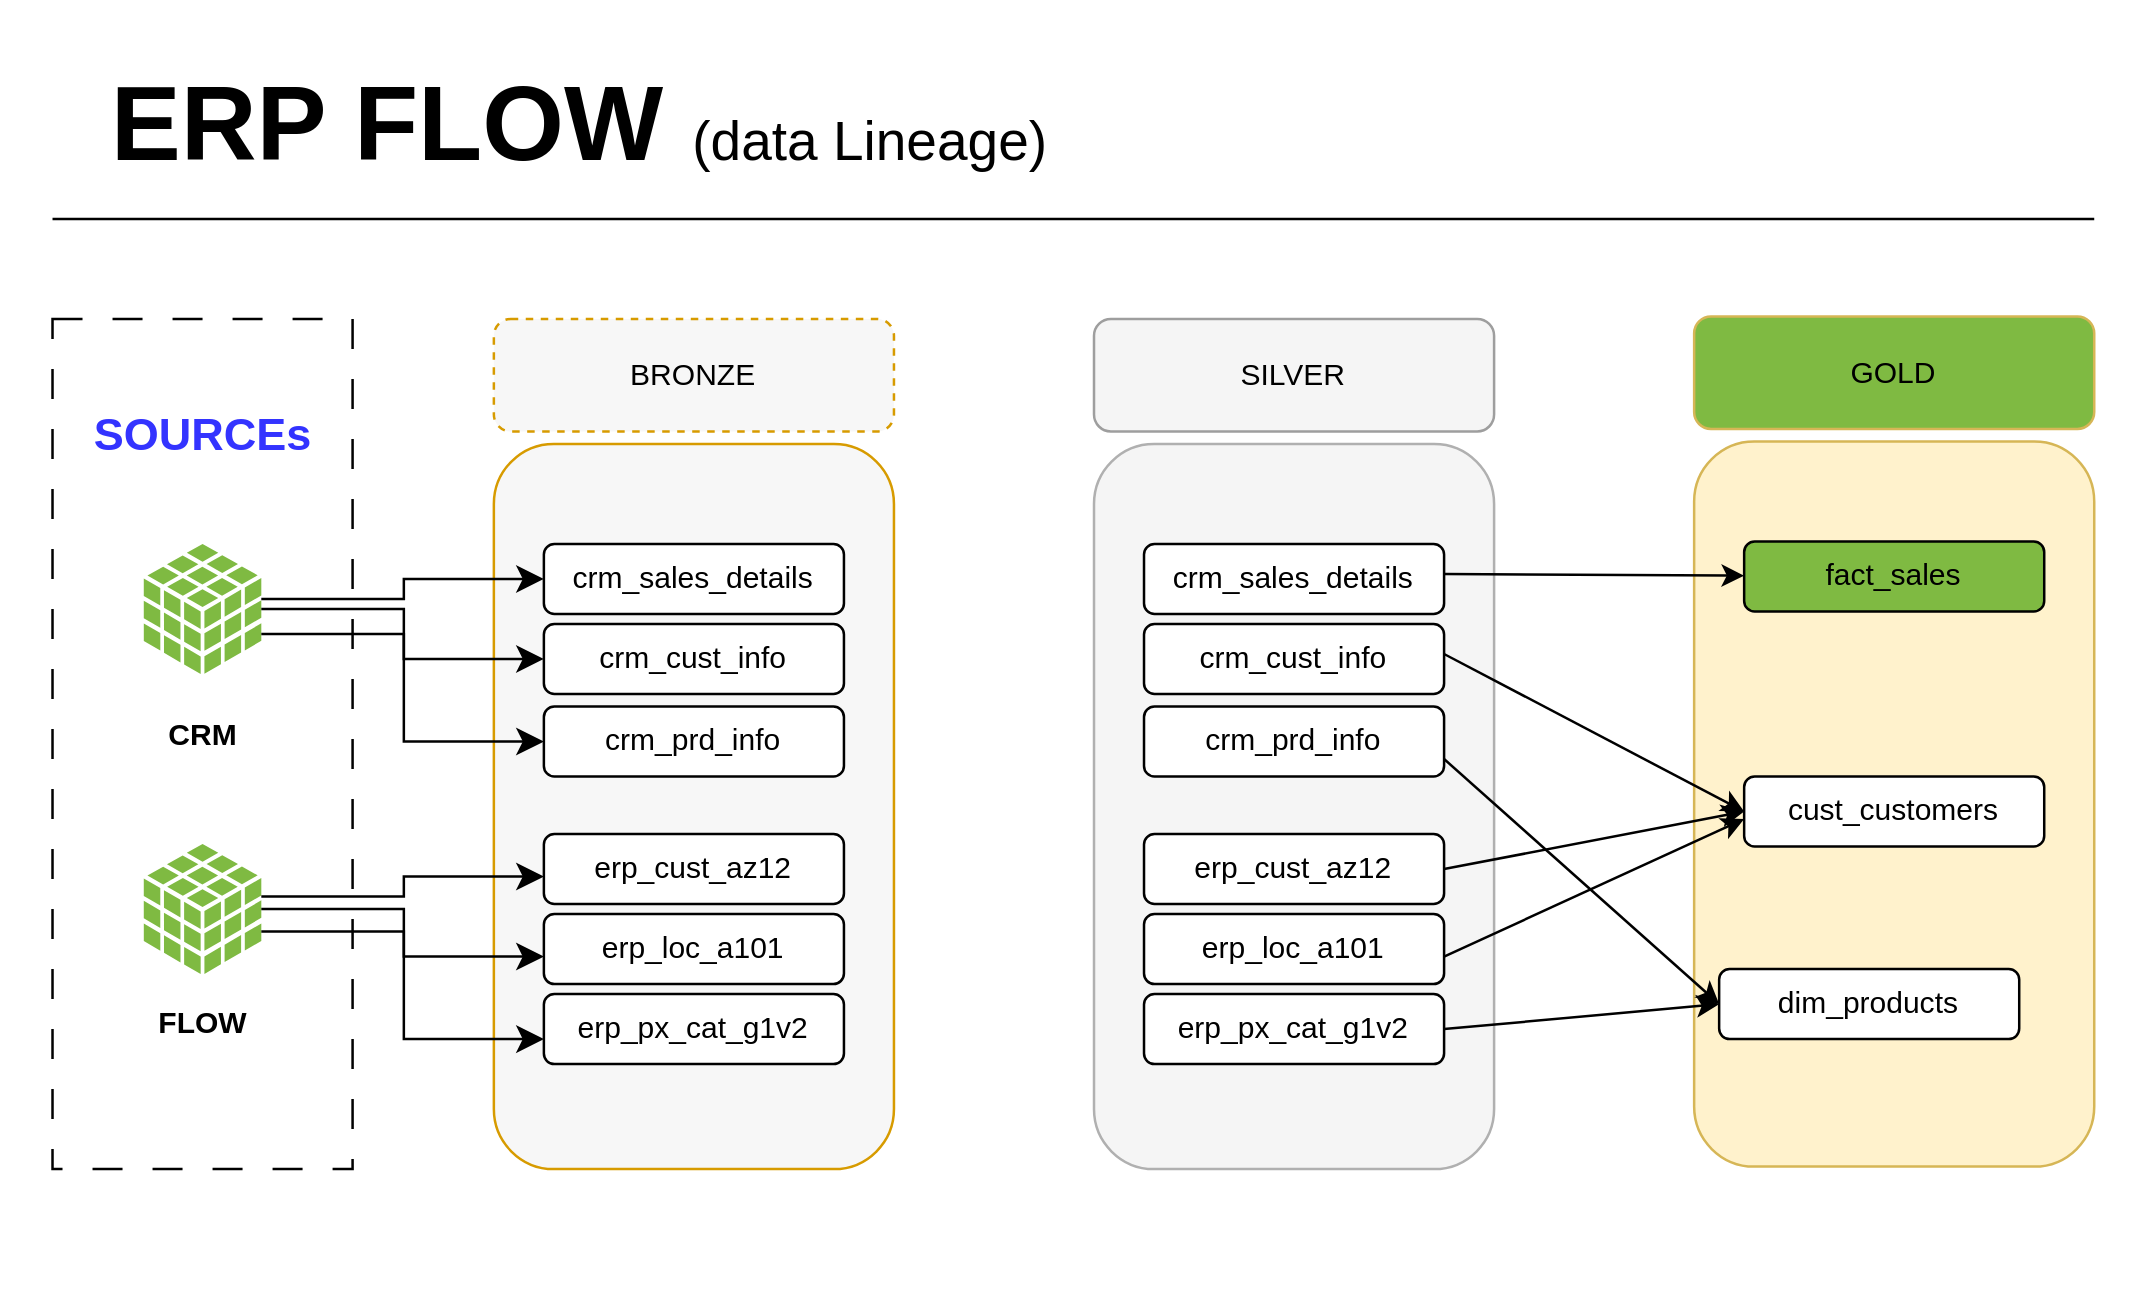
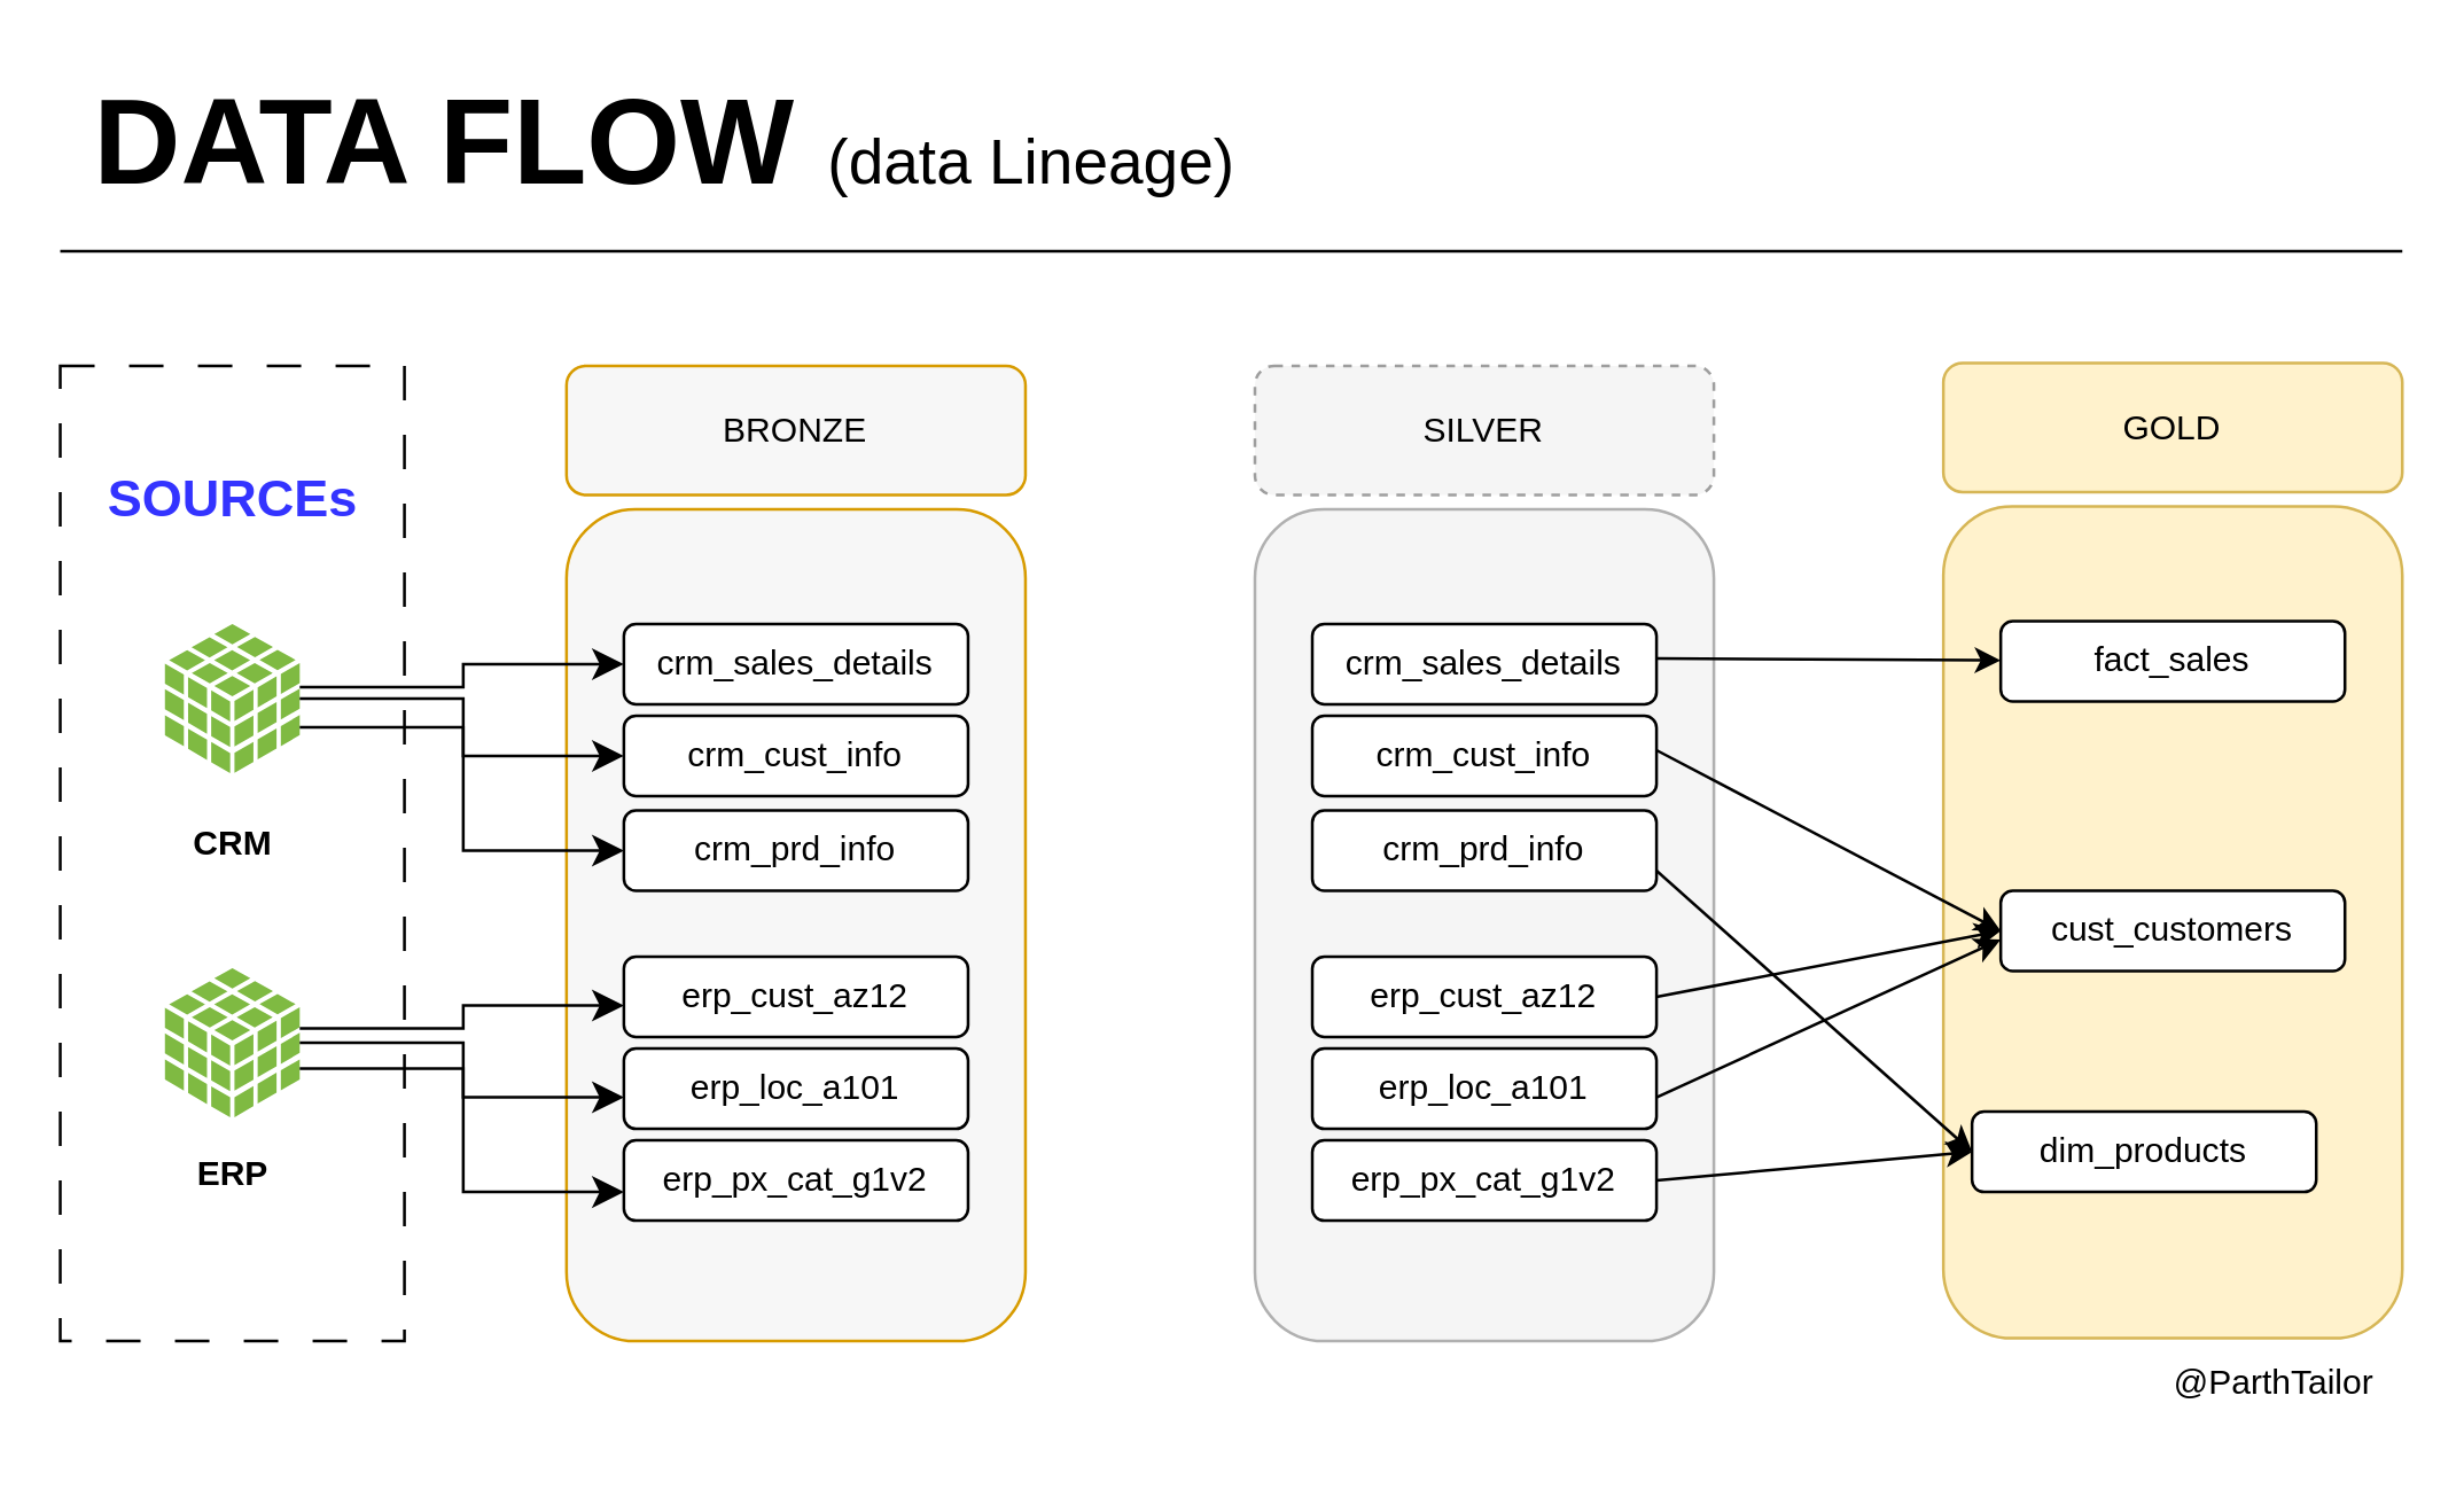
  <mxCell id="0" />
  <mxCell id="1" parent="0" />
- <mxCell id="2" value="&lt;b&gt;&lt;font style=&quot;font-size: 18px; color: rgb(51, 51, 255);&quot;&gt;SOURCEs&lt;/font&gt;&lt;/b&gt;&lt;div&gt;&lt;br&gt;&lt;/div&gt;&lt;div&gt;&lt;br&gt;&lt;/div&gt;&lt;div&gt;&lt;br&gt;&lt;/div&gt;&lt;div&gt;&lt;br&gt;&lt;/div&gt;&lt;div&gt;&lt;br&gt;&lt;/div&gt;&lt;div&gt;&lt;br&gt;&lt;/div&gt;&lt;div&gt;&lt;br&gt;&lt;/div&gt;&lt;div&gt;&lt;b&gt;CRM&lt;/b&gt;&lt;/div&gt;&lt;div&gt;&lt;br&gt;&lt;/div&gt;&lt;div&gt;&lt;br&gt;&lt;/div&gt;&lt;div&gt;&lt;br&gt;&lt;/div&gt;&lt;div&gt;&lt;br&gt;&lt;/div&gt;&lt;div&gt;&lt;br&gt;&lt;/div&gt;&lt;div&gt;&lt;br&gt;&lt;/div&gt;&lt;div&gt;&lt;br&gt;&lt;/div&gt;&lt;div&gt;&lt;b&gt;FLOW&lt;/b&gt;&lt;/div&gt;&lt;div&gt;&lt;br&gt;&lt;/div&gt;" style="rounded=0;whiteSpace=wrap;html=1;dashed=1;dashPattern=12 12;" vertex="1" parent="1"><mxGeometry x="20.5" y="127" width="120" height="340" as="geometry" /></mxCell>
+ <mxCell id="2" value="&lt;b&gt;&lt;font style=&quot;font-size: 18px; color: rgb(51, 51, 255);&quot;&gt;SOURCEs&lt;/font&gt;&lt;/b&gt;&lt;div&gt;&lt;br&gt;&lt;/div&gt;&lt;div&gt;&lt;br&gt;&lt;/div&gt;&lt;div&gt;&lt;br&gt;&lt;/div&gt;&lt;div&gt;&lt;br&gt;&lt;/div&gt;&lt;div&gt;&lt;br&gt;&lt;/div&gt;&lt;div&gt;&lt;br&gt;&lt;/div&gt;&lt;div&gt;&lt;br&gt;&lt;/div&gt;&lt;div&gt;&lt;b&gt;CRM&lt;/b&gt;&lt;/div&gt;&lt;div&gt;&lt;br&gt;&lt;/div&gt;&lt;div&gt;&lt;br&gt;&lt;/div&gt;&lt;div&gt;&lt;br&gt;&lt;/div&gt;&lt;div&gt;&lt;br&gt;&lt;/div&gt;&lt;div&gt;&lt;br&gt;&lt;/div&gt;&lt;div&gt;&lt;br&gt;&lt;/div&gt;&lt;div&gt;&lt;br&gt;&lt;/div&gt;&lt;div&gt;&lt;b&gt;ERP&lt;/b&gt;&lt;/div&gt;&lt;div&gt;&lt;br&gt;&lt;/div&gt;" style="rounded=0;whiteSpace=wrap;html=1;dashed=1;dashPattern=12 12;" vertex="1" parent="1"><mxGeometry x="20.5" y="127" width="120" height="340" as="geometry" /></mxCell>
  <mxCell id="3" value="" style="sketch=0;shadow=0;dashed=0;html=1;strokeColor=none;labelPosition=center;verticalLabelPosition=bottom;verticalAlign=top;outlineConnect=0;align=center;shape=mxgraph.office.databases.database_cube;fillColor=#7FBA42;" vertex="1" parent="1"><mxGeometry x="57" y="337" width="47" height="52" as="geometry" /></mxCell>
  <mxCell id="4" value="" style="sketch=0;shadow=0;dashed=0;html=1;strokeColor=none;labelPosition=center;verticalLabelPosition=bottom;verticalAlign=top;outlineConnect=0;align=center;shape=mxgraph.office.databases.database_cube;fillColor=#7FBA42;" vertex="1" parent="1"><mxGeometry x="57" y="217" width="47" height="52" as="geometry" /></mxCell>
  <mxCell id="5" value="" style="rounded=1;whiteSpace=wrap;html=1;fillColor=light-dark(#f7f7f7, #36210a);strokeColor=#d79b00;" vertex="1" parent="1"><mxGeometry x="197" y="177" width="160" height="290" as="geometry" /></mxCell>
- <mxCell id="6" value="BRONZE" style="rounded=1;whiteSpace=wrap;html=1;fillColor=light-dark(#f7f7f7, #36210a);strokeColor=#d79b00;dashed=1;" vertex="1" parent="1"><mxGeometry x="197" y="127" width="160" height="45" as="geometry" /></mxCell>
+ <mxCell id="6" value="BRONZE" style="rounded=1;whiteSpace=wrap;html=1;fillColor=light-dark(#f7f7f7, #36210a);strokeColor=#d79b00;" vertex="1" parent="1"><mxGeometry x="197" y="127" width="160" height="45" as="geometry" /></mxCell>
  <mxCell id="7" value="crm_sales_details" style="rounded=1;whiteSpace=wrap;html=1;" vertex="1" parent="1"><mxGeometry x="217" y="217" width="120" height="28" as="geometry" /></mxCell>
  <mxCell id="8" value="crm_cust_info" style="rounded=1;whiteSpace=wrap;html=1;" vertex="1" parent="1"><mxGeometry x="217" y="249" width="120" height="28" as="geometry" /></mxCell>
  <mxCell id="9" value="erp_px_cat_g1v2" style="rounded=1;whiteSpace=wrap;html=1;" vertex="1" parent="1"><mxGeometry x="217" y="397" width="120" height="28" as="geometry" /></mxCell>
  <mxCell id="10" value="erp_cust_az12" style="rounded=1;whiteSpace=wrap;html=1;" vertex="1" parent="1"><mxGeometry x="217" y="333" width="120" height="28" as="geometry" /></mxCell>
  <mxCell id="11" value="erp_loc_a101" style="rounded=1;whiteSpace=wrap;html=1;" vertex="1" parent="1"><mxGeometry x="217" y="365" width="120" height="28" as="geometry" /></mxCell>
  <mxCell id="12" value="crm_prd_info" style="rounded=1;whiteSpace=wrap;html=1;" vertex="1" parent="1"><mxGeometry x="217" y="282" width="120" height="28" as="geometry" /></mxCell>
  <mxCell id="13" value="" style="rounded=1;whiteSpace=wrap;html=1;fillColor=#fff2cc;strokeColor=#d6b656;" vertex="1" parent="1"><mxGeometry x="677" y="176" width="160" height="290" as="geometry" /></mxCell>
- <mxCell id="14" value="GOLD" style="rounded=1;whiteSpace=wrap;html=1;fillColor=#7fba42;strokeColor=#d6b656;" vertex="1" parent="1"><mxGeometry x="677" y="126" width="160" height="45" as="geometry" /></mxCell>
- <mxCell id="15" value="fact_sales" style="rounded=1;whiteSpace=wrap;html=1;fillColor=#7fba42;" vertex="1" parent="1"><mxGeometry x="697" y="216" width="120" height="28" as="geometry" /></mxCell>
+ <mxCell id="14" value="GOLD" style="rounded=1;whiteSpace=wrap;html=1;fillColor=#fff2cc;strokeColor=#d6b656;" vertex="1" parent="1"><mxGeometry x="677" y="126" width="160" height="45" as="geometry" /></mxCell>
+ <mxCell id="15" value="fact_sales" style="rounded=1;whiteSpace=wrap;html=1;" vertex="1" parent="1"><mxGeometry x="697" y="216" width="120" height="28" as="geometry" /></mxCell>
  <mxCell id="16" value="dim_products" style="rounded=1;whiteSpace=wrap;html=1;" vertex="1" parent="1"><mxGeometry x="687" y="387" width="120" height="28" as="geometry" /></mxCell>
  <mxCell id="17" value="cust_customers" style="rounded=1;whiteSpace=wrap;html=1;" vertex="1" parent="1"><mxGeometry x="697" y="310" width="120" height="28" as="geometry" /></mxCell>
  <mxCell id="18" value="" style="rounded=1;whiteSpace=wrap;html=1;" vertex="1" parent="1"><mxGeometry x="447" y="207" width="120" height="28" as="geometry" /></mxCell>
  <mxCell id="19" value="" style="rounded=1;whiteSpace=wrap;html=1;" vertex="1" parent="1"><mxGeometry x="447" y="239" width="120" height="28" as="geometry" /></mxCell>
  <mxCell id="20" value="" style="rounded=1;whiteSpace=wrap;html=1;" vertex="1" parent="1"><mxGeometry x="447" y="387" width="120" height="28" as="geometry" /></mxCell>
  <mxCell id="21" value="" style="rounded=1;whiteSpace=wrap;html=1;" vertex="1" parent="1"><mxGeometry x="447" y="323" width="120" height="28" as="geometry" /></mxCell>
  <mxCell id="22" value="" style="rounded=1;whiteSpace=wrap;html=1;" vertex="1" parent="1"><mxGeometry x="447" y="355" width="120" height="28" as="geometry" /></mxCell>
  <mxCell id="23" value="" style="rounded=1;whiteSpace=wrap;html=1;" vertex="1" parent="1"><mxGeometry x="447" y="272" width="120" height="28" as="geometry" /></mxCell>
  <mxCell id="24" value="" style="rounded=1;whiteSpace=wrap;html=1;fillColor=#f5f5f5;strokeColor=light-dark(#b0b0b0, #959595);gradientColor=none;" vertex="1" parent="1"><mxGeometry x="437" y="177" width="160" height="290" as="geometry" /></mxCell>
- <mxCell id="25" value="SILVER" style="rounded=1;whiteSpace=wrap;html=1;fillColor=#f5f5f5;strokeColor=light-dark(#9e9e9e, #959595);gradientColor=none;" vertex="1" parent="1"><mxGeometry x="437" y="127" width="160" height="45" as="geometry" /></mxCell>
+ <mxCell id="25" value="SILVER" style="rounded=1;whiteSpace=wrap;html=1;fillColor=#f5f5f5;strokeColor=light-dark(#9e9e9e, #959595);gradientColor=none;dashed=1;" vertex="1" parent="1"><mxGeometry x="437" y="127" width="160" height="45" as="geometry" /></mxCell>
  <mxCell id="26" value="crm_sales_details" style="rounded=1;whiteSpace=wrap;html=1;" vertex="1" parent="1"><mxGeometry x="457" y="217" width="120" height="28" as="geometry" /></mxCell>
  <mxCell id="27" value="crm_cust_info" style="rounded=1;whiteSpace=wrap;html=1;" vertex="1" parent="1"><mxGeometry x="457" y="249" width="120" height="28" as="geometry" /></mxCell>
  <mxCell id="28" value="erp_px_cat_g1v2" style="rounded=1;whiteSpace=wrap;html=1;" vertex="1" parent="1"><mxGeometry x="457" y="397" width="120" height="28" as="geometry" /></mxCell>
  <mxCell id="29" value="erp_cust_az12" style="rounded=1;whiteSpace=wrap;html=1;" vertex="1" parent="1"><mxGeometry x="457" y="333" width="120" height="28" as="geometry" /></mxCell>
  <mxCell id="30" value="erp_loc_a101" style="rounded=1;whiteSpace=wrap;html=1;" vertex="1" parent="1"><mxGeometry x="457" y="365" width="120" height="28" as="geometry" /></mxCell>
  <mxCell id="31" value="crm_prd_info" style="rounded=1;whiteSpace=wrap;html=1;" vertex="1" parent="1"><mxGeometry x="457" y="282" width="120" height="28" as="geometry" /></mxCell>
  <mxCell id="32" value="" style="endArrow=classic;html=1;rounded=0;exitX=1;exitY=0.5;exitDx=0;exitDy=0;entryX=0;entryY=0.5;entryDx=0;entryDy=0;" edge="1" parent="1" source="28" target="16"><mxGeometry width="50" height="50" relative="1" as="geometry"><mxPoint x="657" y="417" as="sourcePoint" /><mxPoint x="707" y="367" as="targetPoint" /></mxGeometry></mxCell>
  <mxCell id="33" value="" style="endArrow=classic;html=1;rounded=0;exitX=1;exitY=0.75;exitDx=0;exitDy=0;entryX=0;entryY=0.5;entryDx=0;entryDy=0;" edge="1" parent="1" source="31" target="16"><mxGeometry width="50" height="50" relative="1" as="geometry"><mxPoint x="587" y="421" as="sourcePoint" /><mxPoint x="697" y="397" as="targetPoint" /></mxGeometry></mxCell>
  <mxCell id="34" value="" style="endArrow=classic;html=1;rounded=0;exitX=1;exitY=0.75;exitDx=0;exitDy=0;" edge="1" parent="1"><mxGeometry width="50" height="50" relative="1" as="geometry"><mxPoint x="577" y="261" as="sourcePoint" /><mxPoint x="697" y="324" as="targetPoint" /></mxGeometry></mxCell>
  <mxCell id="35" value="" style="endArrow=classic;html=1;rounded=0;exitX=1;exitY=0.75;exitDx=0;exitDy=0;entryX=0;entryY=0.5;entryDx=0;entryDy=0;" edge="1" parent="1" target="17"><mxGeometry width="50" height="50" relative="1" as="geometry"><mxPoint x="577" y="347" as="sourcePoint" /><mxPoint x="697" y="441" as="targetPoint" /></mxGeometry></mxCell>
  <mxCell id="36" value="" style="endArrow=classic;html=1;rounded=0;exitX=1;exitY=0.75;exitDx=0;exitDy=0;" edge="1" parent="1"><mxGeometry width="50" height="50" relative="1" as="geometry"><mxPoint x="577" y="382" as="sourcePoint" /><mxPoint x="697" y="327" as="targetPoint" /></mxGeometry></mxCell>
  <mxCell id="37" value="" style="endArrow=classic;html=1;rounded=0;exitX=1;exitY=0.75;exitDx=0;exitDy=0;" edge="1" parent="1" target="15"><mxGeometry width="50" height="50" relative="1" as="geometry"><mxPoint x="577" y="229" as="sourcePoint" /><mxPoint x="697" y="323" as="targetPoint" /></mxGeometry></mxCell>
  <mxCell id="38" value="" style="endArrow=none;html=1;rounded=0;" edge="1" parent="1"><mxGeometry width="50" height="50" relative="1" as="geometry"><mxPoint x="20.5" y="87" as="sourcePoint" /><mxPoint x="837" y="87" as="targetPoint" /></mxGeometry></mxCell>
  <mxCell id="39" value="" style="edgeStyle=elbowEdgeStyle;elbow=horizontal;endArrow=classic;html=1;curved=0;rounded=0;endSize=8;startSize=8;entryX=0;entryY=0.5;entryDx=0;entryDy=0;" edge="1" parent="1" target="7"><mxGeometry width="50" height="50" relative="1" as="geometry"><mxPoint x="104" y="239" as="sourcePoint" /><mxPoint x="154" y="189" as="targetPoint" /></mxGeometry></mxCell>
  <mxCell id="40" value="" style="edgeStyle=elbowEdgeStyle;elbow=horizontal;endArrow=classic;html=1;curved=0;rounded=0;endSize=8;startSize=8;entryX=0;entryY=0.5;entryDx=0;entryDy=0;" edge="1" parent="1" target="12"><mxGeometry width="50" height="50" relative="1" as="geometry"><mxPoint x="104" y="253" as="sourcePoint" /><mxPoint x="217" y="245" as="targetPoint" /></mxGeometry></mxCell>
  <mxCell id="41" value="" style="edgeStyle=elbowEdgeStyle;elbow=horizontal;endArrow=classic;html=1;curved=0;rounded=0;endSize=8;startSize=8;entryX=0;entryY=0.5;entryDx=0;entryDy=0;" edge="1" parent="1" source="4" target="8"><mxGeometry width="50" height="50" relative="1" as="geometry"><mxPoint x="107" y="247" as="sourcePoint" /><mxPoint x="210" y="244" as="targetPoint" /></mxGeometry></mxCell>
  <mxCell id="42" value="" style="edgeStyle=elbowEdgeStyle;elbow=horizontal;endArrow=classic;html=1;curved=0;rounded=0;endSize=8;startSize=8;entryX=0;entryY=0.5;entryDx=0;entryDy=0;" edge="1" parent="1"><mxGeometry width="50" height="50" relative="1" as="geometry"><mxPoint x="104" y="358" as="sourcePoint" /><mxPoint x="217" y="350" as="targetPoint" /></mxGeometry></mxCell>
  <mxCell id="43" value="" style="edgeStyle=elbowEdgeStyle;elbow=horizontal;endArrow=classic;html=1;curved=0;rounded=0;endSize=8;startSize=8;entryX=0;entryY=0.5;entryDx=0;entryDy=0;" edge="1" parent="1"><mxGeometry width="50" height="50" relative="1" as="geometry"><mxPoint x="104" y="372" as="sourcePoint" /><mxPoint x="217" y="415" as="targetPoint" /></mxGeometry></mxCell>
  <mxCell id="44" value="" style="edgeStyle=elbowEdgeStyle;elbow=horizontal;endArrow=classic;html=1;curved=0;rounded=0;endSize=8;startSize=8;entryX=0;entryY=0.5;entryDx=0;entryDy=0;" edge="1" parent="1" source="3"><mxGeometry width="50" height="50" relative="1" as="geometry"><mxPoint x="107" y="366" as="sourcePoint" /><mxPoint x="217" y="382" as="targetPoint" /></mxGeometry></mxCell>
- <mxCell id="45" value="&lt;b&gt;&lt;font style=&quot;font-size: 42px;&quot;&gt;ERP FLOW&amp;nbsp;&lt;/font&gt;&lt;/b&gt;&lt;font style=&quot;font-size: 22px;&quot;&gt;(data Lineage)&lt;/font&gt;" style="text;html=1;align=center;verticalAlign=middle;resizable=0;points=[];autosize=1;strokeColor=none;fillColor=none;" vertex="1" parent="1"><mxGeometry x="20.5" y="20" width="420" height="60" as="geometry" /></mxCell>
+ <mxCell id="45" value="&lt;b&gt;&lt;font style=&quot;font-size: 42px;&quot;&gt;DATA FLOW&amp;nbsp;&lt;/font&gt;&lt;/b&gt;&lt;font style=&quot;font-size: 22px;&quot;&gt;(data Lineage)&lt;/font&gt;" style="text;html=1;align=center;verticalAlign=middle;resizable=0;points=[];autosize=1;strokeColor=none;fillColor=none;" vertex="1" parent="1"><mxGeometry x="20.5" y="20" width="420" height="60" as="geometry" /></mxCell>
+ <mxCell id="46" value="@ParthTailor" style="text;html=1;align=center;verticalAlign=middle;resizable=0;points=[];autosize=1;strokeColor=none;fillColor=none;" vertex="1" parent="1"><mxGeometry x="747" y="467" width="90" height="30" as="geometry" /></mxCell>
